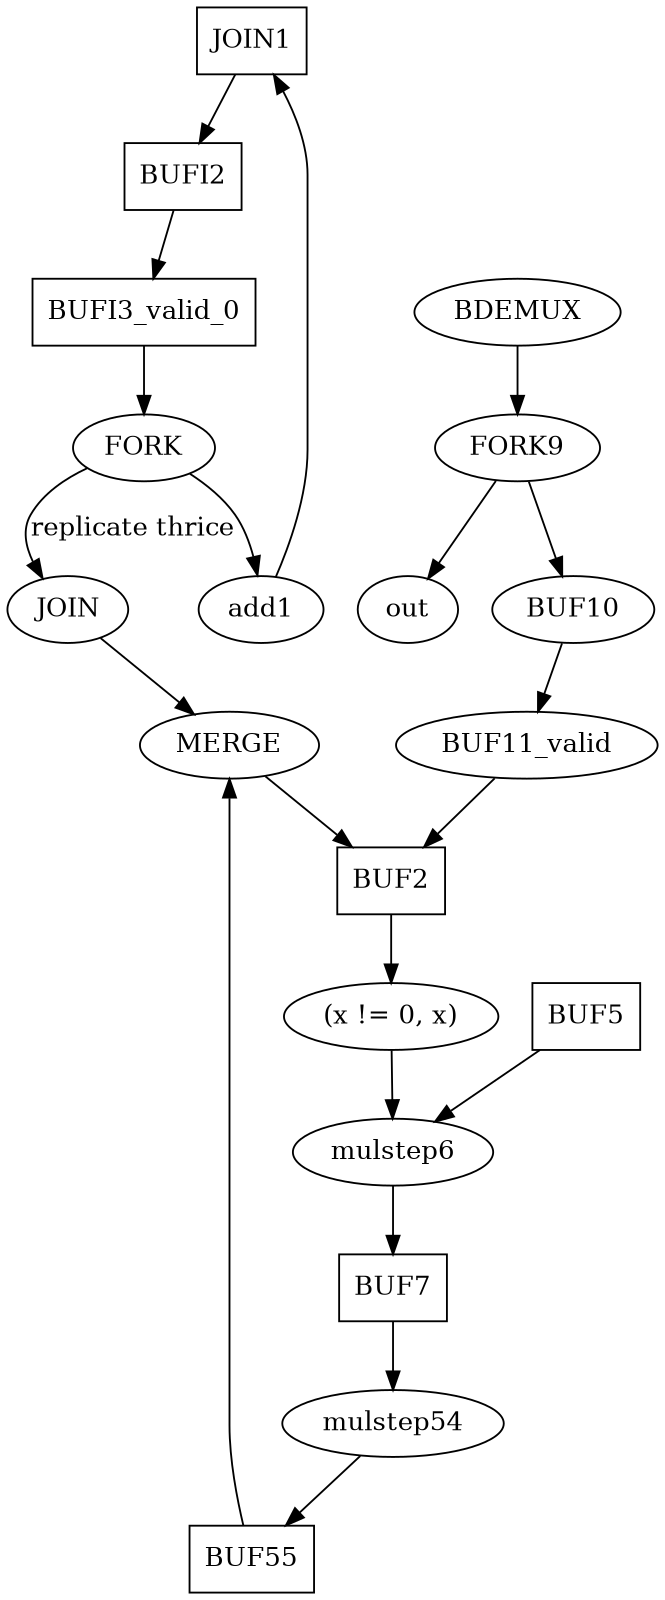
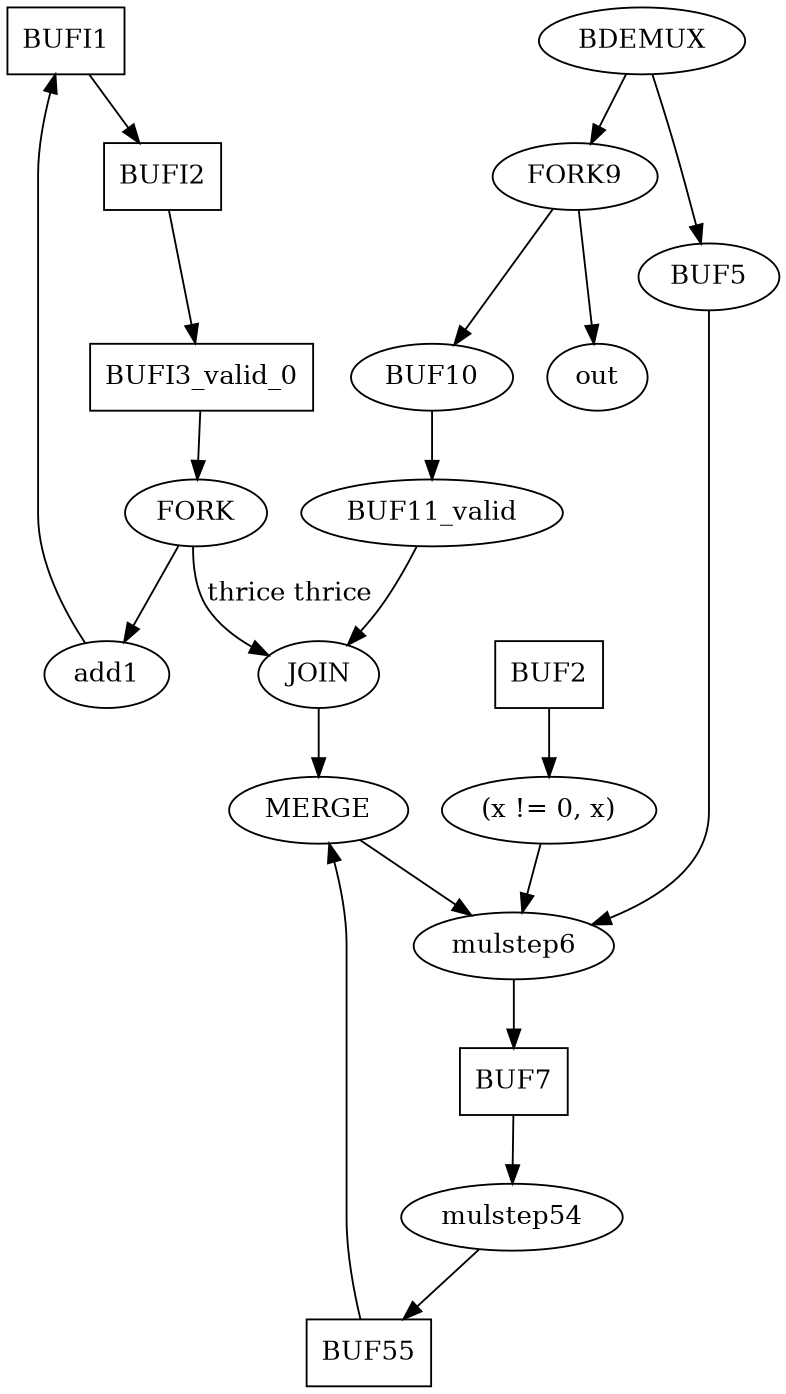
  digraph {
-   BUFI1 [shape=box label=JOIN1]
+   BUFI1 [shape=box]
    BUFI2 [shape=box]
    add1
    BUFI3_valid_0 [shape=box]
    FORK
    JOIN
    MERGE
    BUF2 [shape=box]
    BUF11_valid
    n10 [label="(x != 0, x)"]
    BUF55 [shape=box]
    mulstep6
-   BUF5 [shape=box]
+   BUF5 [shape=ellipse]
    BDEMUX
    FORK9
    BUF10
    out
    BUF7 [shape=box]
    mulstep54
    BUFI1 -> BUFI2
    BUFI2 -> BUFI3_valid_0
    add1 -> BUFI1
    BUFI3_valid_0 -> FORK
    FORK -> add1
-   FORK -> JOIN [label="replicate thrice"]
+   FORK -> JOIN [label="thrice thrice"]
    JOIN -> MERGE
-   MERGE -> BUF2
+   MERGE -> mulstep6
    BUF2 -> n10
-   BUF11_valid -> BUF2
+   BUF11_valid -> JOIN
    n10 -> mulstep6
    BUF55 -> MERGE
    mulstep6 -> BUF7
    BUF5 -> mulstep6
+   BDEMUX -> BUF5
    BDEMUX -> FORK9
    FORK9 -> BUF10
    FORK9 -> out
    BUF10 -> BUF11_valid
    BUF7 -> mulstep54
    mulstep54 -> BUF55
  }
